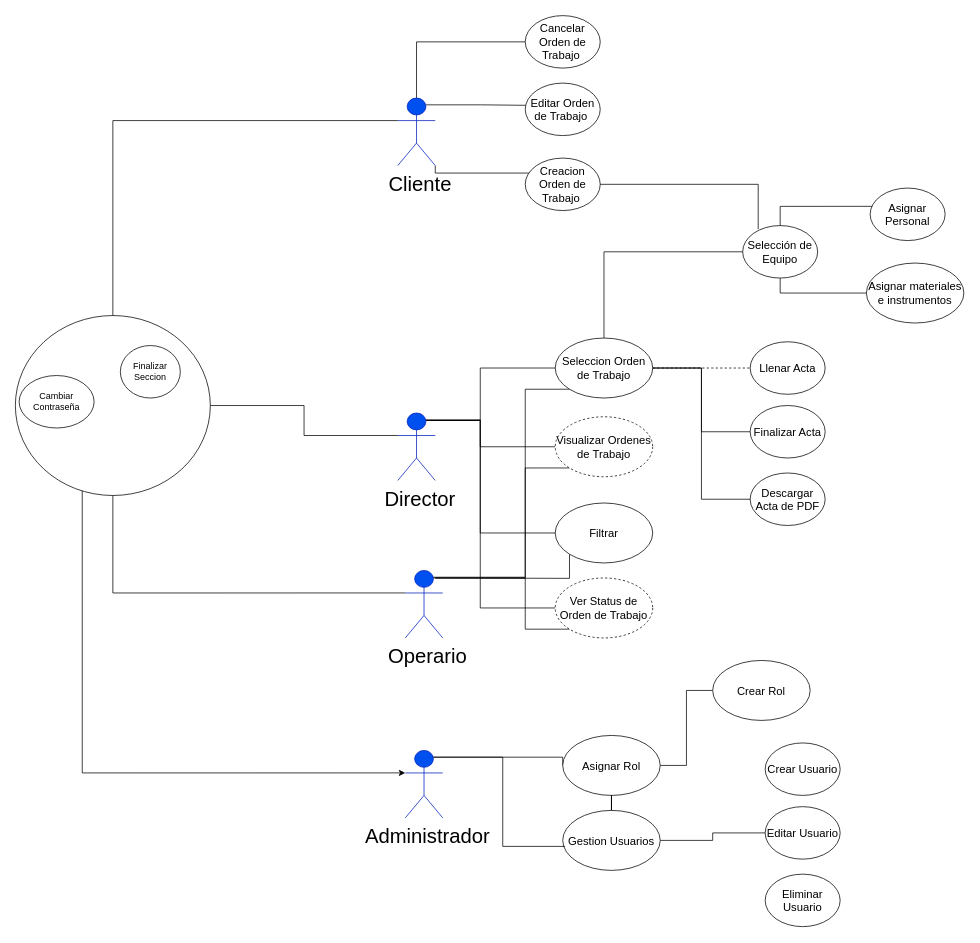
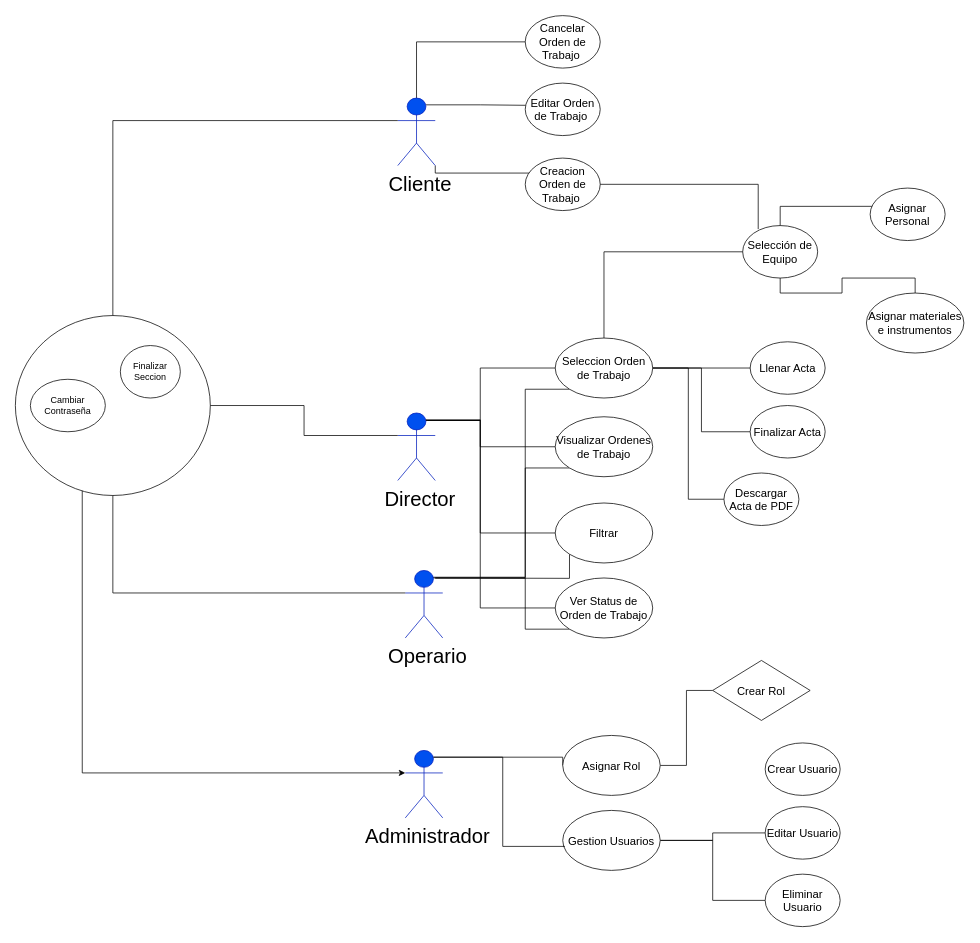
  <mxCell id="0" />
  <mxCell id="1" parent="0" />
  <mxCell id="2" value="" style="ellipse;whiteSpace=wrap;html=1;fillColor=none;" vertex="1" parent="1"><mxGeometry x="20" y="420" width="260" height="240" as="geometry" /></mxCell>
  <mxCell id="3" style="edgeStyle=orthogonalEdgeStyle;rounded=0;orthogonalLoop=1;jettySize=auto;html=1;entryX=0;entryY=0.5;entryDx=0;entryDy=0;exitX=0.5;exitY=0;exitDx=0;exitDy=0;exitPerimeter=0;endArrow=none;endFill=0;strokeColor=light-dark(#000000,#FFCE9F);" edge="1" parent="1" source="6" target="29"><mxGeometry relative="1" as="geometry" /></mxCell>
  <mxCell id="4" style="edgeStyle=orthogonalEdgeStyle;rounded=0;orthogonalLoop=1;jettySize=auto;html=1;entryX=0.006;entryY=0.423;entryDx=0;entryDy=0;exitX=0.75;exitY=0.1;exitDx=0;exitDy=0;exitPerimeter=0;endArrow=none;endFill=0;entryPerimeter=0;strokeColor=light-dark(#000000,#FFCE9F);" edge="1" parent="1" source="6" target="30"><mxGeometry relative="1" as="geometry" /></mxCell>
  <mxCell id="5" style="edgeStyle=orthogonalEdgeStyle;rounded=0;orthogonalLoop=1;jettySize=auto;html=1;entryX=0.054;entryY=0.329;entryDx=0;entryDy=0;exitX=1;exitY=1;exitDx=0;exitDy=0;exitPerimeter=0;entryPerimeter=0;endArrow=none;endFill=0;strokeColor=light-dark(#000000,#FFCE9F);" edge="1" parent="1" source="6" target="31"><mxGeometry relative="1" as="geometry"><Array as="points"><mxPoint x="580" y="230" /><mxPoint x="705" y="230" /></Array></mxGeometry></mxCell>
  <mxCell id="6" value="Actor" style="shape=umlActor;verticalLabelPosition=bottom;verticalAlign=top;html=1;fillColor=#0050ef;fontColor=#ffffff;strokeColor=#001DBC;" vertex="1" parent="1"><mxGeometry x="530" y="130" width="50" height="90" as="geometry" /></mxCell>
  <mxCell id="7" style="edgeStyle=orthogonalEdgeStyle;rounded=0;orthogonalLoop=1;jettySize=auto;html=1;entryX=0;entryY=0.5;entryDx=0;entryDy=0;exitX=0.75;exitY=0.1;exitDx=0;exitDy=0;exitPerimeter=0;endArrow=none;endFill=0;strokeColor=light-dark(#000000,#F19C99);" edge="1" parent="1" source="11" target="42"><mxGeometry relative="1" as="geometry"><Array as="points"><mxPoint x="567" y="560" /><mxPoint x="640" y="560" /><mxPoint x="640" y="490" /></Array></mxGeometry></mxCell>
  <mxCell id="8" style="edgeStyle=orthogonalEdgeStyle;rounded=0;orthogonalLoop=1;jettySize=auto;html=1;exitX=0.75;exitY=0.1;exitDx=0;exitDy=0;exitPerimeter=0;entryX=0;entryY=0.5;entryDx=0;entryDy=0;endArrow=none;endFill=0;strokeColor=light-dark(#000000,#F19C99);" edge="1" parent="1" source="11" target="43"><mxGeometry relative="1" as="geometry"><Array as="points"><mxPoint x="640" y="560" /><mxPoint x="640" y="595" /></Array></mxGeometry></mxCell>
  <mxCell id="9" style="edgeStyle=orthogonalEdgeStyle;rounded=0;orthogonalLoop=1;jettySize=auto;html=1;exitX=0.75;exitY=0.1;exitDx=0;exitDy=0;exitPerimeter=0;entryX=0;entryY=0.5;entryDx=0;entryDy=0;endArrow=none;endFill=0;strokeColor=light-dark(#000000,#F19C99);" edge="1" parent="1" source="11" target="45"><mxGeometry relative="1" as="geometry"><Array as="points"><mxPoint x="640" y="559" /><mxPoint x="640" y="810" /></Array></mxGeometry></mxCell>
  <mxCell id="10" style="edgeStyle=orthogonalEdgeStyle;rounded=0;orthogonalLoop=1;jettySize=auto;html=1;entryX=0;entryY=0.5;entryDx=0;entryDy=0;endArrow=none;endFill=0;strokeColor=light-dark(#000000,#F19C99);" edge="1" parent="1" target="44"><mxGeometry relative="1" as="geometry"><mxPoint x="570" y="560" as="sourcePoint" /><Array as="points"><mxPoint x="640" y="560" /><mxPoint x="640" y="710" /></Array></mxGeometry></mxCell>
  <mxCell id="11" value="Actor" style="shape=umlActor;verticalLabelPosition=bottom;verticalAlign=top;html=1;fillColor=#0050ef;fontColor=#ffffff;strokeColor=#001DBC;" vertex="1" parent="1"><mxGeometry x="530" y="550" width="50" height="90" as="geometry" /></mxCell>
  <mxCell id="12" value="Cliente" style="text;html=1;align=center;verticalAlign=middle;whiteSpace=wrap;rounded=0;strokeWidth=9;fontColor=light-dark(#000000,#7BB4D9);fontSize=27;" vertex="1" parent="1"><mxGeometry x="530" y="230" width="60" height="30" as="geometry" /></mxCell>
  <mxCell id="13" value="Director" style="text;html=1;align=center;verticalAlign=middle;whiteSpace=wrap;rounded=0;strokeWidth=9;fontColor=light-dark(#000000,#7BB4D9);fontSize=27;" vertex="1" parent="1"><mxGeometry x="530" y="650" width="60" height="30" as="geometry" /></mxCell>
  <mxCell id="14" style="edgeStyle=orthogonalEdgeStyle;rounded=0;orthogonalLoop=1;jettySize=auto;html=1;entryX=0;entryY=1;entryDx=0;entryDy=0;exitX=0.75;exitY=0.1;exitDx=0;exitDy=0;exitPerimeter=0;endArrow=none;endFill=0;strokeColor=light-dark(#000000,#99CCFF);" edge="1" parent="1" source="18" target="42"><mxGeometry relative="1" as="geometry"><Array as="points"><mxPoint x="700" y="770" /><mxPoint x="700" y="518" /></Array></mxGeometry></mxCell>
  <mxCell id="15" style="edgeStyle=orthogonalEdgeStyle;rounded=0;orthogonalLoop=1;jettySize=auto;html=1;entryX=0;entryY=1;entryDx=0;entryDy=0;exitX=0.75;exitY=0.1;exitDx=0;exitDy=0;exitPerimeter=0;endArrow=none;endFill=0;strokeColor=light-dark(#000000,#99CCFF);" edge="1" parent="1" source="18" target="43"><mxGeometry relative="1" as="geometry"><Array as="points"><mxPoint x="700" y="769" /><mxPoint x="700" y="623" /></Array></mxGeometry></mxCell>
  <mxCell id="16" style="edgeStyle=orthogonalEdgeStyle;rounded=0;orthogonalLoop=1;jettySize=auto;html=1;entryX=0;entryY=1;entryDx=0;entryDy=0;endArrow=none;endFill=0;strokeColor=light-dark(#000000,#99CCFF);" edge="1" parent="1" target="44"><mxGeometry relative="1" as="geometry"><mxPoint x="580" y="770" as="sourcePoint" /></mxGeometry></mxCell>
  <mxCell id="17" style="edgeStyle=orthogonalEdgeStyle;rounded=0;orthogonalLoop=1;jettySize=auto;html=1;entryX=0;entryY=1;entryDx=0;entryDy=0;endArrow=none;endFill=0;strokeColor=light-dark(#000000,#99CCFF);" edge="1" parent="1" target="45"><mxGeometry relative="1" as="geometry"><mxPoint x="580" y="770" as="sourcePoint" /><Array as="points"><mxPoint x="700" y="770" /><mxPoint x="700" y="838" /></Array></mxGeometry></mxCell>
  <mxCell id="18" value="Actor" style="shape=umlActor;verticalLabelPosition=bottom;verticalAlign=top;html=1;fillColor=#0050ef;fontColor=#ffffff;strokeColor=#001DBC;" vertex="1" parent="1"><mxGeometry x="540" y="760" width="50" height="90" as="geometry" /></mxCell>
  <mxCell id="19" value="Operario" style="text;html=1;align=center;verticalAlign=middle;whiteSpace=wrap;rounded=0;strokeWidth=9;fontColor=light-dark(#000000,#7BB4D9);fontSize=27;" vertex="1" parent="1"><mxGeometry x="540" y="860" width="60" height="30" as="geometry" /></mxCell>
  <mxCell id="20" style="edgeStyle=orthogonalEdgeStyle;rounded=0;orthogonalLoop=1;jettySize=auto;html=1;exitX=0.75;exitY=0.1;exitDx=0;exitDy=0;exitPerimeter=0;entryX=0;entryY=0.5;entryDx=0;entryDy=0;endArrow=none;endFill=0;strokeColor=light-dark(#000000,#9AC7BF);" edge="1" parent="1" source="21" target="50"><mxGeometry relative="1" as="geometry"><Array as="points"><mxPoint x="750" y="1009" /></Array></mxGeometry></mxCell>
  <mxCell id="21" value="Actor" style="shape=umlActor;verticalLabelPosition=bottom;verticalAlign=top;html=1;fillColor=#0050ef;fontColor=#ffffff;strokeColor=#001DBC;" vertex="1" parent="1"><mxGeometry x="540" y="1000" width="50" height="90" as="geometry" /></mxCell>
  <mxCell id="22" value="Administrador" style="text;html=1;align=center;verticalAlign=middle;whiteSpace=wrap;rounded=0;strokeWidth=9;fontColor=light-dark(#000000,#7BB4D9);fontSize=27;" vertex="1" parent="1"><mxGeometry x="540" y="1100" width="60" height="30" as="geometry" /></mxCell>
- <mxCell id="23" value="Cambiar Contraseña" style="ellipse;whiteSpace=wrap;html=1;" vertex="1" parent="1"><mxGeometry x="25" y="500" width="100" height="70" as="geometry" /></mxCell>
+ <mxCell id="23" value="Cambiar Contraseña" style="ellipse;whiteSpace=wrap;html=1;" vertex="1" parent="1"><mxGeometry x="40" y="505" width="100" height="70" as="geometry" /></mxCell>
  <mxCell id="24" value="Finalizar Seccion" style="ellipse;whiteSpace=wrap;html=1;" vertex="1" parent="1"><mxGeometry x="160" y="460" width="80" height="70" as="geometry" /></mxCell>
  <mxCell id="25" style="edgeStyle=orthogonalEdgeStyle;rounded=0;orthogonalLoop=1;jettySize=auto;html=1;exitX=0.5;exitY=0;exitDx=0;exitDy=0;endArrow=none;endFill=0;" edge="1" parent="1" source="2" target="6"><mxGeometry relative="1" as="geometry"><Array as="points"><mxPoint x="150" y="160" /></Array></mxGeometry></mxCell>
  <mxCell id="26" style="edgeStyle=orthogonalEdgeStyle;rounded=0;orthogonalLoop=1;jettySize=auto;html=1;entryX=0;entryY=0.333;entryDx=0;entryDy=0;entryPerimeter=0;endArrow=none;endFill=0;" edge="1" parent="1" source="2" target="11"><mxGeometry relative="1" as="geometry" /></mxCell>
  <mxCell id="27" style="edgeStyle=orthogonalEdgeStyle;rounded=0;orthogonalLoop=1;jettySize=auto;html=1;entryX=0;entryY=0.333;entryDx=0;entryDy=0;entryPerimeter=0;endArrow=none;endFill=0;" edge="1" parent="1" source="2" target="18"><mxGeometry relative="1" as="geometry"><Array as="points"><mxPoint x="150" y="790" /></Array></mxGeometry></mxCell>
  <mxCell id="28" style="edgeStyle=orthogonalEdgeStyle;rounded=0;orthogonalLoop=1;jettySize=auto;html=1;entryX=0;entryY=0.333;entryDx=0;entryDy=0;entryPerimeter=0;exitX=0.343;exitY=0.974;exitDx=0;exitDy=0;exitPerimeter=0;" edge="1" parent="1" source="2" target="21"><mxGeometry relative="1" as="geometry"><mxPoint x="110" y="660" as="sourcePoint" /><Array as="points"><mxPoint x="109" y="1030" /></Array></mxGeometry></mxCell>
  <mxCell id="29" value="Cancelar Orden de Trabajo&amp;nbsp;" style="ellipse;whiteSpace=wrap;html=1;fontSize=15;" vertex="1" parent="1"><mxGeometry x="700" y="20" width="100" height="70" as="geometry" /></mxCell>
  <mxCell id="30" value="Editar Orden de Trabajo&amp;nbsp;" style="ellipse;whiteSpace=wrap;html=1;fontSize=15;" vertex="1" parent="1"><mxGeometry x="700" y="110" width="100" height="70" as="geometry" /></mxCell>
  <mxCell id="31" value="Creacion Orden de Trabajo&amp;nbsp;" style="ellipse;whiteSpace=wrap;html=1;fontSize=15;fillColor=light-dark(#FFFFFF,#00994D);" vertex="1" parent="1"><mxGeometry x="700" y="210" width="100" height="70" as="geometry" /></mxCell>
  <mxCell id="32" style="edgeStyle=orthogonalEdgeStyle;rounded=0;orthogonalLoop=1;jettySize=auto;html=1;exitX=0.5;exitY=1;exitDx=0;exitDy=0;endArrow=none;endFill=0;strokeColor=light-dark(#000000,#FFCE9F);" edge="1" parent="1" source="33" target="35"><mxGeometry relative="1" as="geometry" /></mxCell>
  <mxCell id="33" value="Selección de Equipo" style="ellipse;whiteSpace=wrap;html=1;fontSize=15;" vertex="1" parent="1"><mxGeometry x="990" y="300" width="100" height="70" as="geometry" /></mxCell>
  <mxCell id="34" value="Asignar Personal" style="ellipse;whiteSpace=wrap;html=1;fontSize=15;" vertex="1" parent="1"><mxGeometry x="1160" y="250" width="100" height="70" as="geometry" /></mxCell>
- <mxCell id="35" value="Asignar materiales e instrumentos" style="ellipse;whiteSpace=wrap;html=1;fontSize=15;" vertex="1" parent="1"><mxGeometry x="1155" y="350" width="130" height="80" as="geometry" /></mxCell>
+ <mxCell id="35" value="Asignar materiales e instrumentos" style="ellipse;whiteSpace=wrap;html=1;fontSize=15;" vertex="1" parent="1"><mxGeometry x="1155" y="390" width="130" height="80" as="geometry" /></mxCell>
  <mxCell id="36" style="edgeStyle=orthogonalEdgeStyle;rounded=0;orthogonalLoop=1;jettySize=auto;html=1;entryX=0.024;entryY=0.348;entryDx=0;entryDy=0;entryPerimeter=0;exitX=0.5;exitY=0;exitDx=0;exitDy=0;endArrow=none;endFill=0;strokeColor=light-dark(#000000,#FFCE9F);" edge="1" parent="1" source="33" target="34"><mxGeometry relative="1" as="geometry" /></mxCell>
  <mxCell id="37" style="edgeStyle=orthogonalEdgeStyle;rounded=0;orthogonalLoop=1;jettySize=auto;html=1;entryX=0.207;entryY=0.068;entryDx=0;entryDy=0;entryPerimeter=0;endArrow=none;endFill=0;strokeColor=light-dark(#000000,#FFCE9F);" edge="1" parent="1" source="31" target="33"><mxGeometry relative="1" as="geometry" /></mxCell>
  <mxCell id="38" style="edgeStyle=orthogonalEdgeStyle;rounded=0;orthogonalLoop=1;jettySize=auto;html=1;entryX=0;entryY=0.5;entryDx=0;entryDy=0;exitX=0.5;exitY=0;exitDx=0;exitDy=0;endArrow=none;endFill=0;" edge="1" parent="1" source="42" target="33"><mxGeometry relative="1" as="geometry" /></mxCell>
- <mxCell id="39" style="edgeStyle=orthogonalEdgeStyle;rounded=0;orthogonalLoop=1;jettySize=auto;html=1;entryX=0;entryY=0.5;entryDx=0;entryDy=0;endArrow=none;endFill=0;strokeColor=light-dark(#000000,#FF9999);dashed=1;" edge="1" parent="1" source="42" target="46"><mxGeometry relative="1" as="geometry" /></mxCell>
+ <mxCell id="39" style="edgeStyle=orthogonalEdgeStyle;rounded=0;orthogonalLoop=1;jettySize=auto;html=1;entryX=0;entryY=0.5;entryDx=0;entryDy=0;endArrow=none;endFill=0;strokeColor=light-dark(#000000,#FF9999);" edge="1" parent="1" source="42" target="46"><mxGeometry relative="1" as="geometry" /></mxCell>
  <mxCell id="40" style="edgeStyle=orthogonalEdgeStyle;rounded=0;orthogonalLoop=1;jettySize=auto;html=1;entryX=0;entryY=0.5;entryDx=0;entryDy=0;endArrow=none;endFill=0;strokeColor=light-dark(#000000,#FF9999);" edge="1" parent="1" source="42" target="47"><mxGeometry relative="1" as="geometry" /></mxCell>
  <mxCell id="41" style="edgeStyle=orthogonalEdgeStyle;rounded=0;orthogonalLoop=1;jettySize=auto;html=1;entryX=0;entryY=0.5;entryDx=0;entryDy=0;endArrow=none;endFill=0;strokeColor=light-dark(#000000,#FF9999);" edge="1" parent="1" source="42" target="48"><mxGeometry relative="1" as="geometry" /></mxCell>
  <mxCell id="42" value="Seleccion Orden de Trabajo" style="ellipse;whiteSpace=wrap;html=1;fontSize=15;" vertex="1" parent="1"><mxGeometry x="740" y="450" width="130" height="80" as="geometry" /></mxCell>
- <mxCell id="43" value="Visualizar Ordenes de Trabajo" style="ellipse;whiteSpace=wrap;html=1;fontSize=15;fillColor=light-dark(#FFFFFF,#00994D);dashed=1;" vertex="1" parent="1"><mxGeometry x="740" y="555" width="130" height="80" as="geometry" /></mxCell>
+ <mxCell id="43" value="Visualizar Ordenes de Trabajo" style="ellipse;whiteSpace=wrap;html=1;fontSize=15;fillColor=light-dark(#FFFFFF,#00994D);" vertex="1" parent="1"><mxGeometry x="740" y="555" width="130" height="80" as="geometry" /></mxCell>
  <mxCell id="44" value="Filtrar" style="ellipse;whiteSpace=wrap;html=1;fontSize=15;" vertex="1" parent="1"><mxGeometry x="740" y="670" width="130" height="80" as="geometry" /></mxCell>
- <mxCell id="45" value="V&lt;span style=&quot;background-color: transparent; color: light-dark(rgb(0, 0, 0), rgb(255, 255, 255));&quot;&gt;er Status de Orden de Trabajo&lt;/span&gt;" style="ellipse;whiteSpace=wrap;html=1;fontSize=15;dashed=1;" vertex="1" parent="1"><mxGeometry x="740" y="770" width="130" height="80" as="geometry" /></mxCell>
+ <mxCell id="45" value="V&lt;span style=&quot;background-color: transparent; color: light-dark(rgb(0, 0, 0), rgb(255, 255, 255));&quot;&gt;er Status de Orden de Trabajo&lt;/span&gt;" style="ellipse;whiteSpace=wrap;html=1;fontSize=15;" vertex="1" parent="1"><mxGeometry x="740" y="770" width="130" height="80" as="geometry" /></mxCell>
  <mxCell id="46" value="Llenar Acta" style="ellipse;whiteSpace=wrap;html=1;fontSize=15;" vertex="1" parent="1"><mxGeometry x="1000" y="455" width="100" height="70" as="geometry" /></mxCell>
  <mxCell id="47" value="Finalizar Acta" style="ellipse;whiteSpace=wrap;html=1;fontSize=15;" vertex="1" parent="1"><mxGeometry x="1000" y="540" width="100" height="70" as="geometry" /></mxCell>
- <mxCell id="48" value="Descargar Acta de PDF" style="ellipse;whiteSpace=wrap;html=1;fontSize=15;" vertex="1" parent="1"><mxGeometry x="1000" y="630" width="100" height="70" as="geometry" /></mxCell>
+ <mxCell id="48" value="Descargar Acta de PDF" style="ellipse;whiteSpace=wrap;html=1;fontSize=15;" vertex="1" parent="1"><mxGeometry x="965" y="630" width="100" height="70" as="geometry" /></mxCell>
  <mxCell id="49" style="edgeStyle=orthogonalEdgeStyle;rounded=0;orthogonalLoop=1;jettySize=auto;html=1;entryX=0;entryY=0.5;entryDx=0;entryDy=0;endArrow=none;endFill=0;" edge="1" parent="1" source="50" target="58"><mxGeometry relative="1" as="geometry" /></mxCell>
  <mxCell id="50" value="Asignar Rol" style="ellipse;whiteSpace=wrap;html=1;fontSize=15;" vertex="1" parent="1"><mxGeometry x="750" y="980" width="130" height="80" as="geometry" /></mxCell>
  <mxCell id="51" style="edgeStyle=orthogonalEdgeStyle;rounded=0;orthogonalLoop=1;jettySize=auto;html=1;entryX=0;entryY=0.5;entryDx=0;entryDy=0;endArrow=none;endFill=0;strokeColor=light-dark(#000000,#9AC7BF);" edge="1" parent="1" source="53" target="56"><mxGeometry relative="1" as="geometry" /></mxCell>
- <mxCell id="52" style="edgeStyle=orthogonalEdgeStyle;rounded=0;orthogonalLoop=1;jettySize=auto;html=1;endArrow=none;endFill=0;strokeColor=light-dark(#000000,#9AC7BF);" edge="1" parent="1" source="53" target="50"><mxGeometry relative="1" as="geometry" /></mxCell>
+ <mxCell id="52" style="edgeStyle=orthogonalEdgeStyle;rounded=0;orthogonalLoop=1;jettySize=auto;html=1;entryX=0;entryY=0.5;entryDx=0;entryDy=0;endArrow=none;endFill=0;strokeColor=light-dark(#000000,#9AC7BF);" edge="1" parent="1" source="53" target="57"><mxGeometry relative="1" as="geometry" /></mxCell>
  <mxCell id="53" value="Gestion Usuarios" style="ellipse;whiteSpace=wrap;html=1;fontSize=15;" vertex="1" parent="1"><mxGeometry x="750" y="1080" width="130" height="80" as="geometry" /></mxCell>
  <mxCell id="54" style="edgeStyle=orthogonalEdgeStyle;rounded=0;orthogonalLoop=1;jettySize=auto;html=1;entryX=0.023;entryY=0.6;entryDx=0;entryDy=0;entryPerimeter=0;exitX=0.75;exitY=0.1;exitDx=0;exitDy=0;exitPerimeter=0;endArrow=none;endFill=0;strokeColor=light-dark(#000000,#9AC7BF);" edge="1" parent="1" source="21" target="53"><mxGeometry relative="1" as="geometry" /></mxCell>
  <mxCell id="55" value="Crear Usuario" style="ellipse;whiteSpace=wrap;html=1;fontSize=15;fillColor=light-dark(#FFFFFF,#00994D);" vertex="1" parent="1"><mxGeometry x="1020" y="990" width="100" height="70" as="geometry" /></mxCell>
  <mxCell id="56" value="Editar Usuario" style="ellipse;whiteSpace=wrap;html=1;fontSize=15;fillColor=light-dark(#FFFFFF,#00994D);" vertex="1" parent="1"><mxGeometry x="1020" y="1075" width="100" height="70" as="geometry" /></mxCell>
  <mxCell id="57" value="Eliminar Usuario" style="ellipse;whiteSpace=wrap;html=1;fontSize=15;" vertex="1" parent="1"><mxGeometry x="1020" y="1165" width="100" height="70" as="geometry" /></mxCell>
- <mxCell id="58" value="Crear Rol" style="ellipse;whiteSpace=wrap;html=1;fontSize=15;" vertex="1" parent="1"><mxGeometry x="950" y="880" width="130" height="80" as="geometry" /></mxCell>
+ <mxCell id="58" value="Crear Rol" style="rhombus;whiteSpace=wrap;html=1;fontSize=15;" vertex="1" parent="1"><mxGeometry x="950" y="880" width="130" height="80" as="geometry" /></mxCell>
